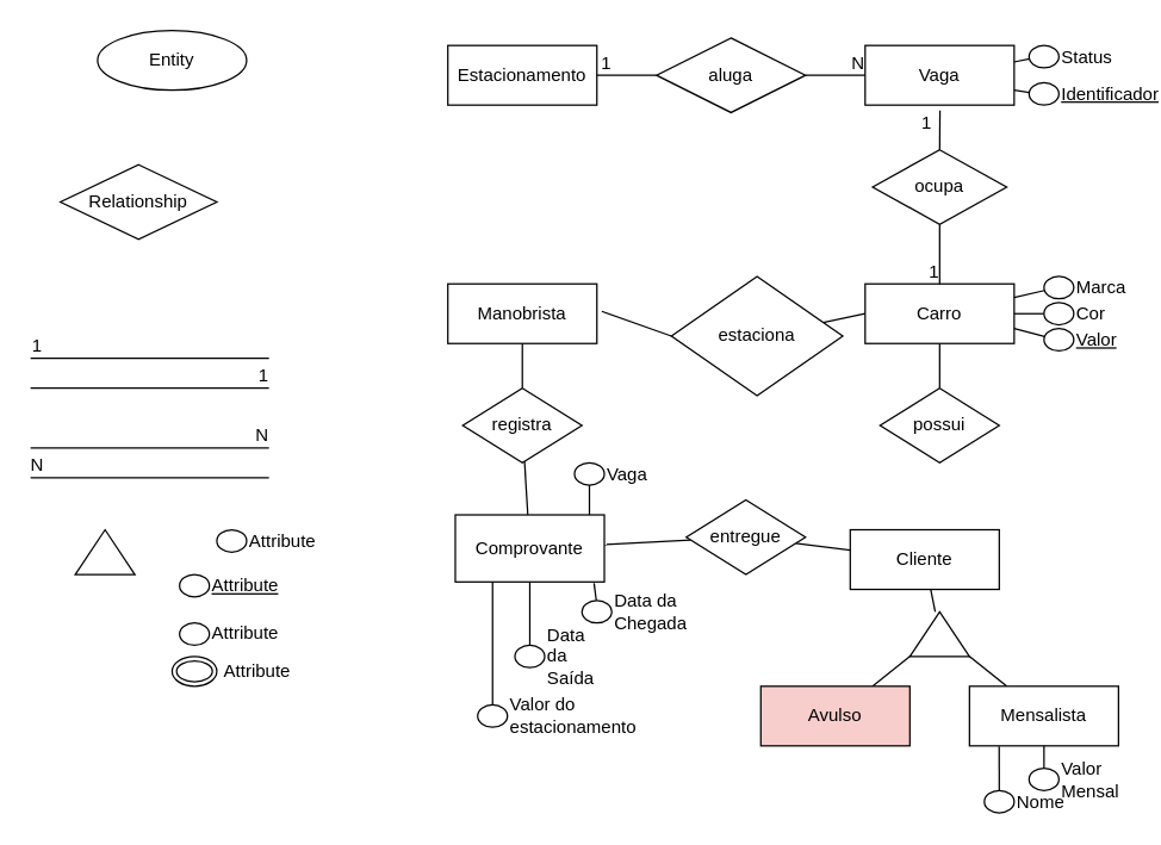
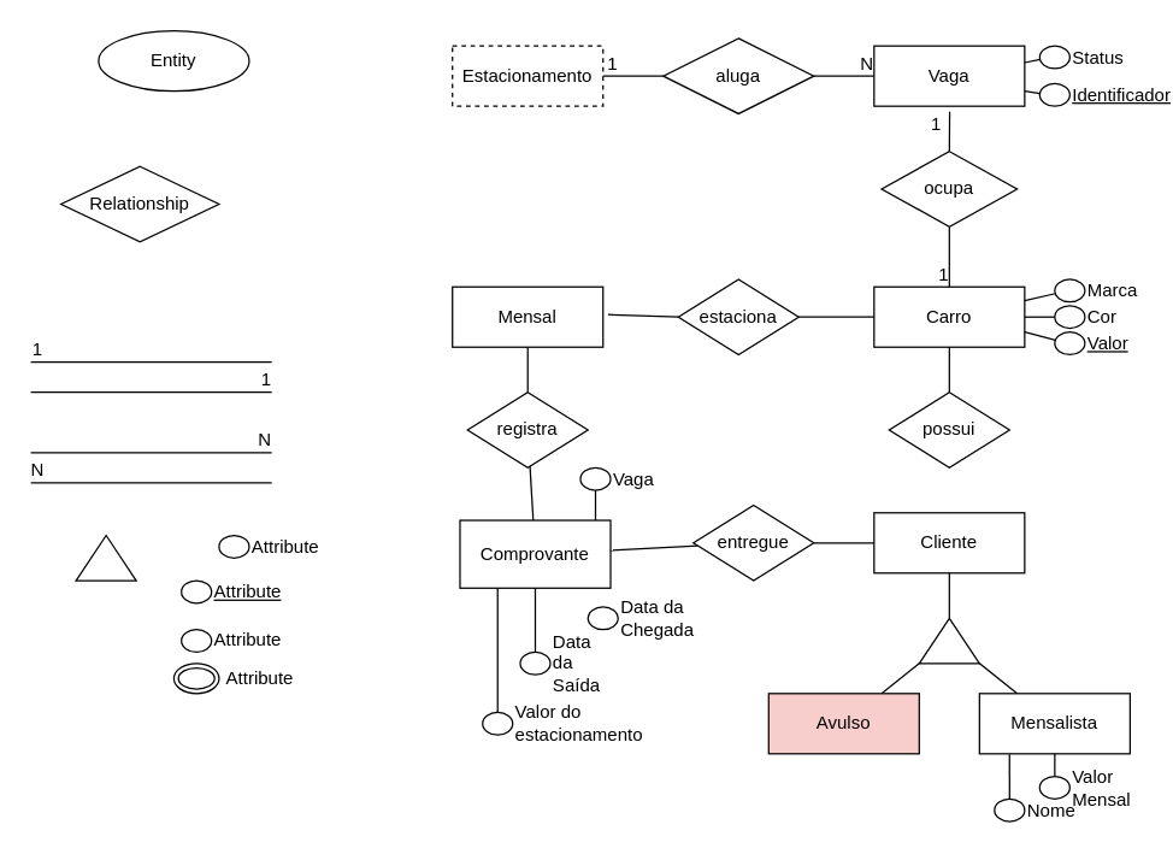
  <mxCell id="0" />
  <mxCell id="1" parent="0" />
  <mxCell id="2" value="Entity" style="ellipse;whiteSpace=wrap;html=1;align=center;" parent="1" vertex="1"><mxGeometry x="65" y="20" width="100" height="40" as="geometry" /></mxCell>
  <mxCell id="3" value="Relationship" style="shape=rhombus;perimeter=rhombusPerimeter;whiteSpace=wrap;html=1;align=center;" parent="1" vertex="1"><mxGeometry x="40" y="110" width="105" height="50" as="geometry" /></mxCell>
  <mxCell id="4" value="Attribute" style="ellipse;whiteSpace=wrap;html=1;align=left;spacingLeft=20;" parent="1" vertex="1"><mxGeometry x="145" y="355" width="20" height="15" as="geometry" /></mxCell>
  <mxCell id="5" value="" style="endArrow=none;html=1;rounded=0;" parent="1" edge="1"><mxGeometry relative="1" as="geometry"><mxPoint x="180" y="240" as="sourcePoint" /><mxPoint x="20" y="240" as="targetPoint" /></mxGeometry></mxCell>
  <mxCell id="6" value="1" style="resizable=0;html=1;align=right;verticalAlign=bottom;" parent="5" connectable="0" vertex="1"><mxGeometry x="1" relative="1" as="geometry"><mxPoint x="8" as="offset" /></mxGeometry></mxCell>
  <mxCell id="7" value="" style="endArrow=none;html=1;rounded=0;" parent="1" edge="1"><mxGeometry relative="1" as="geometry"><mxPoint x="20" y="300" as="sourcePoint" /><mxPoint x="180" y="300" as="targetPoint" /></mxGeometry></mxCell>
  <mxCell id="8" value="N" style="resizable=0;html=1;align=right;verticalAlign=bottom;" parent="7" connectable="0" vertex="1"><mxGeometry x="1" relative="1" as="geometry" /></mxCell>
  <mxCell id="9" value="" style="verticalLabelPosition=bottom;verticalAlign=top;html=1;shape=mxgraph.basic.acute_triangle;dx=0.5;" parent="1" vertex="1"><mxGeometry x="50" y="355" width="40" height="30" as="geometry" /></mxCell>
- <mxCell id="10" value="Estacionamento" style="whiteSpace=wrap;html=1;align=center;" parent="1" vertex="1"><mxGeometry x="300" y="30" width="100" height="40" as="geometry" /></mxCell>
+ <mxCell id="10" value="Estacionamento" style="whiteSpace=wrap;html=1;align=center;dashed=1;" parent="1" vertex="1"><mxGeometry x="300" y="30" width="100" height="40" as="geometry" /></mxCell>
  <mxCell id="11" value="" style="edgeStyle=none;rounded=0;orthogonalLoop=1;jettySize=auto;html=1;endArrow=none;endFill=0;" parent="1" source="12" target="42" edge="1"><mxGeometry relative="1" as="geometry" /></mxCell>
- <mxCell id="12" value="Cliente" style="whiteSpace=wrap;html=1;align=center;" parent="1" vertex="1"><mxGeometry x="570" y="355" width="100" height="40" as="geometry" /></mxCell>
+ <mxCell id="12" value="Cliente" style="whiteSpace=wrap;html=1;align=center;" parent="1" vertex="1"><mxGeometry x="580" y="340" width="100" height="40" as="geometry" /></mxCell>
  <mxCell id="13" value="Vaga" style="whiteSpace=wrap;html=1;align=center;" parent="1" vertex="1"><mxGeometry x="580" y="30" width="100" height="40" as="geometry" /></mxCell>
  <mxCell id="14" value="Comprovante" style="whiteSpace=wrap;html=1;align=center;" parent="1" vertex="1"><mxGeometry x="305" y="345" width="100" height="45" as="geometry" /></mxCell>
  <mxCell id="15" value="" style="edgeStyle=none;rounded=0;orthogonalLoop=1;jettySize=auto;html=1;endArrow=none;endFill=0;" parent="1" source="16" target="35" edge="1"><mxGeometry relative="1" as="geometry" /></mxCell>
- <mxCell id="16" value="Manobrista" style="whiteSpace=wrap;html=1;align=center;" parent="1" vertex="1"><mxGeometry x="300" y="190" width="100" height="40" as="geometry" /></mxCell>
+ <mxCell id="16" value="Mensal" style="whiteSpace=wrap;html=1;align=center;" parent="1" vertex="1"><mxGeometry x="300" y="190" width="100" height="40" as="geometry" /></mxCell>
  <mxCell id="17" value="Carro" style="whiteSpace=wrap;html=1;align=center;" parent="1" vertex="1"><mxGeometry x="580" y="190" width="100" height="40" as="geometry" /></mxCell>
  <mxCell id="18" value="aluga" style="shape=rhombus;perimeter=rhombusPerimeter;whiteSpace=wrap;html=1;align=center;" parent="1" vertex="1"><mxGeometry x="440" y="25" width="100" height="50" as="geometry" /></mxCell>
  <mxCell id="19" value="" style="endArrow=none;html=1;rounded=0;entryX=1;entryY=0.5;entryDx=0;entryDy=0;exitX=0;exitY=0.5;exitDx=0;exitDy=0;" parent="1" source="18" target="10" edge="1"><mxGeometry relative="1" as="geometry"><mxPoint x="570" y="49.76" as="sourcePoint" /><mxPoint x="410" y="49.76" as="targetPoint" /></mxGeometry></mxCell>
  <mxCell id="20" value="1" style="resizable=0;html=1;align=right;verticalAlign=bottom;" parent="19" connectable="0" vertex="1"><mxGeometry x="1" relative="1" as="geometry"><mxPoint x="10" as="offset" /></mxGeometry></mxCell>
  <mxCell id="21" value="" style="endArrow=none;html=1;rounded=0;exitX=1;exitY=0.5;exitDx=0;exitDy=0;" parent="1" source="18" edge="1"><mxGeometry relative="1" as="geometry"><mxPoint x="550" y="49.76" as="sourcePoint" /><mxPoint x="580" y="50" as="targetPoint" /></mxGeometry></mxCell>
  <mxCell id="22" value="N" style="resizable=0;html=1;align=right;verticalAlign=bottom;" parent="21" connectable="0" vertex="1"><mxGeometry x="1" relative="1" as="geometry" /></mxCell>
  <mxCell id="23" value="ocupa" style="shape=rhombus;perimeter=rhombusPerimeter;whiteSpace=wrap;html=1;align=center;" parent="1" vertex="1"><mxGeometry x="585" y="100" width="90" height="50" as="geometry" /></mxCell>
  <mxCell id="24" value="" style="endArrow=none;html=1;rounded=0;entryX=0.502;entryY=1.09;entryDx=0;entryDy=0;entryPerimeter=0;exitX=0.5;exitY=0;exitDx=0;exitDy=0;" parent="1" source="23" target="13" edge="1"><mxGeometry relative="1" as="geometry"><mxPoint x="870" y="100" as="sourcePoint" /><mxPoint x="710" y="100" as="targetPoint" /></mxGeometry></mxCell>
  <mxCell id="25" value="1" style="resizable=0;html=1;align=right;verticalAlign=bottom;" parent="24" connectable="0" vertex="1"><mxGeometry x="1" relative="1" as="geometry"><mxPoint x="-5" y="16" as="offset" /></mxGeometry></mxCell>
  <mxCell id="26" value="" style="endArrow=none;html=1;rounded=0;" parent="1" edge="1"><mxGeometry relative="1" as="geometry"><mxPoint x="20" y="260" as="sourcePoint" /><mxPoint x="180" y="260" as="targetPoint" /></mxGeometry></mxCell>
  <mxCell id="27" value="1" style="resizable=0;html=1;align=right;verticalAlign=bottom;" parent="26" connectable="0" vertex="1"><mxGeometry x="1" relative="1" as="geometry" /></mxCell>
  <mxCell id="28" value="" style="endArrow=none;html=1;rounded=0;" parent="1" edge="1"><mxGeometry relative="1" as="geometry"><mxPoint x="180" y="320" as="sourcePoint" /><mxPoint x="20" y="320" as="targetPoint" /></mxGeometry></mxCell>
  <mxCell id="29" value="N" style="resizable=0;html=1;align=right;verticalAlign=bottom;" parent="28" connectable="0" vertex="1"><mxGeometry x="1" relative="1" as="geometry"><mxPoint x="9" as="offset" /></mxGeometry></mxCell>
  <mxCell id="30" value="" style="endArrow=none;html=1;rounded=0;exitX=0.5;exitY=1;exitDx=0;exitDy=0;entryX=0.5;entryY=0;entryDx=0;entryDy=0;" parent="1" source="23" target="17" edge="1"><mxGeometry relative="1" as="geometry"><mxPoint x="515" y="170" as="sourcePoint" /><mxPoint x="675" y="170" as="targetPoint" /></mxGeometry></mxCell>
  <mxCell id="31" value="1" style="resizable=0;html=1;align=right;verticalAlign=bottom;" parent="30" connectable="0" vertex="1"><mxGeometry x="1" relative="1" as="geometry" /></mxCell>
  <mxCell id="32" style="edgeStyle=orthogonalEdgeStyle;rounded=0;orthogonalLoop=1;jettySize=auto;html=1;entryX=0.5;entryY=1;entryDx=0;entryDy=0;endArrow=none;endFill=0;" parent="1" source="33" target="17" edge="1"><mxGeometry relative="1" as="geometry" /></mxCell>
  <mxCell id="33" value="possui" style="shape=rhombus;perimeter=rhombusPerimeter;whiteSpace=wrap;html=1;align=center;" parent="1" vertex="1"><mxGeometry x="590" y="260" width="80" height="50" as="geometry" /></mxCell>
  <mxCell id="34" value="" style="edgeStyle=none;rounded=0;orthogonalLoop=1;jettySize=auto;html=1;endArrow=none;endFill=0;" parent="1" source="35" target="14" edge="1"><mxGeometry relative="1" as="geometry" /></mxCell>
  <mxCell id="35" value="registra" style="shape=rhombus;perimeter=rhombusPerimeter;whiteSpace=wrap;html=1;align=center;" parent="1" vertex="1"><mxGeometry x="310" y="260" width="80" height="50" as="geometry" /></mxCell>
  <mxCell id="36" value="" style="edgeStyle=none;rounded=0;orthogonalLoop=1;jettySize=auto;html=1;endArrow=none;endFill=0;" parent="1" source="38" target="14" edge="1"><mxGeometry relative="1" as="geometry" /></mxCell>
  <mxCell id="37" value="" style="edgeStyle=none;rounded=0;orthogonalLoop=1;jettySize=auto;html=1;endArrow=none;endFill=0;" parent="1" source="38" target="12" edge="1"><mxGeometry relative="1" as="geometry" /></mxCell>
  <mxCell id="38" value="entregue" style="shape=rhombus;perimeter=rhombusPerimeter;whiteSpace=wrap;html=1;align=center;" parent="1" vertex="1"><mxGeometry x="460" y="335" width="80" height="50" as="geometry" /></mxCell>
  <mxCell id="39" style="edgeStyle=none;rounded=0;orthogonalLoop=1;jettySize=auto;html=1;entryX=1.033;entryY=0.46;entryDx=0;entryDy=0;entryPerimeter=0;endArrow=none;endFill=0;exitX=0;exitY=0.5;exitDx=0;exitDy=0;" parent="1" source="41" target="16" edge="1"><mxGeometry relative="1" as="geometry" /></mxCell>
  <mxCell id="40" style="edgeStyle=none;rounded=0;orthogonalLoop=1;jettySize=auto;html=1;endArrow=none;endFill=0;entryX=0;entryY=0.5;entryDx=0;entryDy=0;" parent="1" source="41" target="17" edge="1"><mxGeometry relative="1" as="geometry"><mxPoint x="560" y="210" as="targetPoint" /></mxGeometry></mxCell>
- <mxCell id="41" value="estaciona" style="shape=rhombus;perimeter=rhombusPerimeter;whiteSpace=wrap;html=1;align=center;" parent="1" vertex="1"><mxGeometry x="450" y="185" width="115" height="80" as="geometry" /></mxCell>
+ <mxCell id="41" value="estaciona" style="shape=rhombus;perimeter=rhombusPerimeter;whiteSpace=wrap;html=1;align=center;" parent="1" vertex="1"><mxGeometry x="450" y="185" width="80" height="50" as="geometry" /></mxCell>
  <mxCell id="42" value="" style="verticalLabelPosition=bottom;verticalAlign=top;html=1;shape=mxgraph.basic.acute_triangle;dx=0.5;" parent="1" vertex="1"><mxGeometry x="610" y="410" width="40" height="30" as="geometry" /></mxCell>
  <mxCell id="43" style="edgeStyle=none;rounded=0;orthogonalLoop=1;jettySize=auto;html=1;entryX=0;entryY=1;entryDx=0;entryDy=0;entryPerimeter=0;endArrow=none;endFill=0;" parent="1" source="44" target="42" edge="1"><mxGeometry relative="1" as="geometry" /></mxCell>
  <mxCell id="44" value="Avulso" style="whiteSpace=wrap;html=1;align=center;fillColor=#f8cecc;" parent="1" vertex="1"><mxGeometry x="510" y="460" width="100" height="40" as="geometry" /></mxCell>
  <mxCell id="45" style="edgeStyle=none;rounded=0;orthogonalLoop=1;jettySize=auto;html=1;entryX=1;entryY=1;entryDx=0;entryDy=0;entryPerimeter=0;endArrow=none;endFill=0;" parent="1" source="46" target="42" edge="1"><mxGeometry relative="1" as="geometry" /></mxCell>
  <mxCell id="46" value="Mensalista" style="whiteSpace=wrap;html=1;align=center;" parent="1" vertex="1"><mxGeometry x="650" y="460" width="100" height="40" as="geometry" /></mxCell>
  <mxCell id="47" value="Attribute" style="ellipse;whiteSpace=wrap;html=1;align=left;spacingLeft=20;fontStyle=4" parent="1" vertex="1"><mxGeometry x="120" y="385" width="20" height="15" as="geometry" /></mxCell>
  <mxCell id="48" value="Attribute" style="ellipse;whiteSpace=wrap;html=1;align=left;spacingLeft=20;fontStyle=0;" parent="1" vertex="1"><mxGeometry x="120" y="417.5" width="20" height="15" as="geometry" /></mxCell>
  <mxCell id="49" value="Attribute" style="ellipse;shape=doubleEllipse;margin=3;whiteSpace=wrap;html=1;align=left;sketch=0;spacingLeft=30;" parent="1" vertex="1"><mxGeometry x="115" y="440" width="30" height="20" as="geometry" /></mxCell>
  <mxCell id="50" style="edgeStyle=none;rounded=0;orthogonalLoop=1;jettySize=auto;html=1;entryX=0.199;entryY=1.011;entryDx=0;entryDy=0;entryPerimeter=0;endArrow=none;endFill=0;" parent="1" source="51" target="46" edge="1"><mxGeometry relative="1" as="geometry" /></mxCell>
  <mxCell id="51" value="Nome" style="ellipse;whiteSpace=wrap;html=1;align=left;spacingLeft=20;" parent="1" vertex="1"><mxGeometry x="660" y="530" width="20" height="15" as="geometry" /></mxCell>
  <mxCell id="52" value="" style="edgeStyle=none;rounded=0;orthogonalLoop=1;jettySize=auto;html=1;endArrow=none;endFill=0;" parent="1" source="53" target="46" edge="1"><mxGeometry relative="1" as="geometry" /></mxCell>
  <mxCell id="53" value="Valor Mensal" style="ellipse;whiteSpace=wrap;html=1;align=left;spacingLeft=20;" parent="1" vertex="1"><mxGeometry x="690" y="515" width="20" height="15" as="geometry" /></mxCell>
  <mxCell id="54" value="" style="edgeStyle=none;rounded=0;orthogonalLoop=1;jettySize=auto;html=1;endArrow=none;endFill=0;" parent="1" source="55" target="17" edge="1"><mxGeometry relative="1" as="geometry" /></mxCell>
  <mxCell id="55" value="Cor" style="ellipse;whiteSpace=wrap;html=1;align=left;spacingLeft=20;" parent="1" vertex="1"><mxGeometry x="700" y="202.5" width="20" height="15" as="geometry" /></mxCell>
  <mxCell id="56" style="edgeStyle=none;rounded=0;orthogonalLoop=1;jettySize=auto;html=1;entryX=1;entryY=0.75;entryDx=0;entryDy=0;endArrow=none;endFill=0;" parent="1" source="57" target="17" edge="1"><mxGeometry relative="1" as="geometry" /></mxCell>
  <mxCell id="57" value="&lt;u&gt;Valor&lt;/u&gt;" style="ellipse;whiteSpace=wrap;html=1;align=left;spacingLeft=20;" parent="1" vertex="1"><mxGeometry x="700" y="220" width="20" height="15" as="geometry" /></mxCell>
  <mxCell id="58" value="" style="edgeStyle=none;rounded=0;orthogonalLoop=1;jettySize=auto;html=1;endArrow=none;endFill=0;" parent="1" source="59" target="17" edge="1"><mxGeometry relative="1" as="geometry" /></mxCell>
  <mxCell id="59" value="Marca" style="ellipse;whiteSpace=wrap;html=1;align=left;spacingLeft=20;" parent="1" vertex="1"><mxGeometry x="700" y="185" width="20" height="15" as="geometry" /></mxCell>
  <mxCell id="60" style="edgeStyle=none;rounded=0;orthogonalLoop=1;jettySize=auto;html=1;entryX=1;entryY=0.75;entryDx=0;entryDy=0;endArrow=none;endFill=0;" parent="1" source="61" target="13" edge="1"><mxGeometry relative="1" as="geometry" /></mxCell>
  <mxCell id="61" value="&lt;u&gt;Identificador&lt;/u&gt;" style="ellipse;whiteSpace=wrap;html=1;align=left;spacingLeft=20;" parent="1" vertex="1"><mxGeometry x="690" y="55" width="20" height="15" as="geometry" /></mxCell>
  <mxCell id="62" value="" style="edgeStyle=none;rounded=0;orthogonalLoop=1;jettySize=auto;html=1;endArrow=none;endFill=0;" parent="1" source="63" target="13" edge="1"><mxGeometry relative="1" as="geometry" /></mxCell>
  <mxCell id="63" value="Status" style="ellipse;whiteSpace=wrap;html=1;align=left;spacingLeft=20;" parent="1" vertex="1"><mxGeometry x="690" y="30" width="20" height="15" as="geometry" /></mxCell>
- <mxCell id="64" style="edgeStyle=none;rounded=0;orthogonalLoop=1;jettySize=auto;html=1;endArrow=none;endFill=0;entryX=0.931;entryY=1.018;entryDx=0;entryDy=0;entryPerimeter=0;" edge="1" parent="1" source="65" target="14"><mxGeometry relative="1" as="geometry"><mxPoint x="315" y="390" as="targetPoint" /></mxGeometry></mxCell>
  <mxCell id="65" value="Data da Chegada" style="ellipse;whiteSpace=wrap;html=1;align=left;spacingLeft=20;" vertex="1" parent="1"><mxGeometry x="390" y="402.5" width="20" height="15" as="geometry" /></mxCell>
  <mxCell id="66" value="" style="edgeStyle=orthogonalEdgeStyle;rounded=0;orthogonalLoop=1;jettySize=auto;html=1;entryX=0.5;entryY=1;entryDx=0;entryDy=0;endArrow=none;endFill=0;" edge="1" parent="1" source="67" target="14"><mxGeometry relative="1" as="geometry" /></mxCell>
  <mxCell id="67" value="Data da Saída" style="ellipse;whiteSpace=wrap;html=1;align=left;spacingLeft=20;" vertex="1" parent="1"><mxGeometry x="345" y="432.5" width="20" height="15" as="geometry" /></mxCell>
  <mxCell id="68" style="edgeStyle=orthogonalEdgeStyle;rounded=0;orthogonalLoop=1;jettySize=auto;html=1;entryX=0.904;entryY=0.005;entryDx=0;entryDy=0;entryPerimeter=0;endArrow=none;endFill=0;" edge="1" parent="1" source="69" target="14"><mxGeometry relative="1" as="geometry" /></mxCell>
  <mxCell id="69" value="Vaga" style="ellipse;whiteSpace=wrap;html=1;align=left;spacingLeft=20;" vertex="1" parent="1"><mxGeometry x="385" y="310" width="20" height="15" as="geometry" /></mxCell>
  <mxCell id="70" style="edgeStyle=none;rounded=0;orthogonalLoop=1;jettySize=auto;html=1;entryX=0.25;entryY=1;entryDx=0;entryDy=0;endArrow=none;endFill=0;" edge="1" parent="1" source="71" target="14"><mxGeometry relative="1" as="geometry" /></mxCell>
  <mxCell id="71" value="Valor do estacionamento" style="ellipse;whiteSpace=wrap;html=1;align=left;spacingLeft=20;" vertex="1" parent="1"><mxGeometry x="320" y="472.5" width="20" height="15" as="geometry" /></mxCell>
